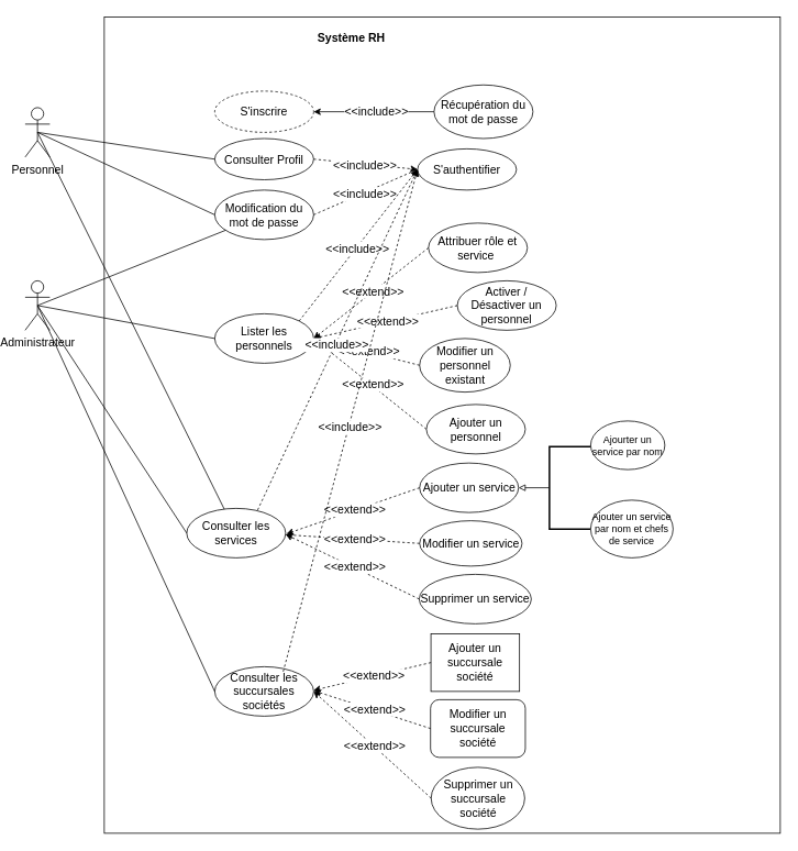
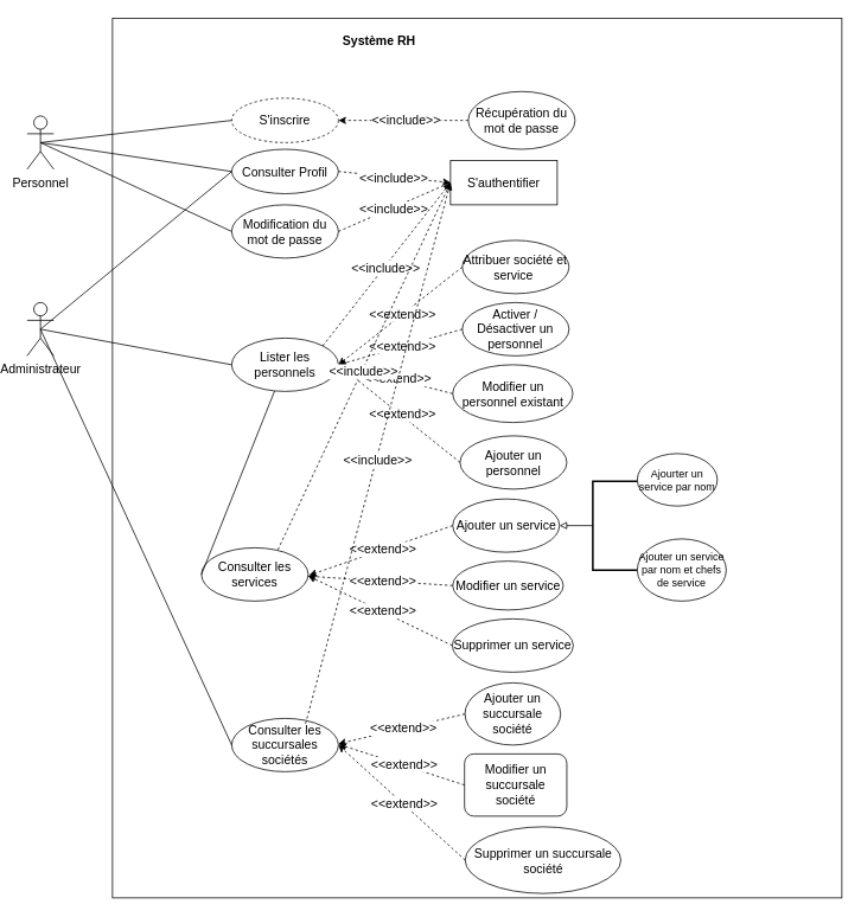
  <mxCell id="0" />
  <mxCell id="1" parent="0" />
  <mxCell id="2" value="" style="rounded=0;whiteSpace=wrap;html=1;labelBackgroundColor=none;" parent="1" vertex="1"><mxGeometry x="116" y="20" width="820" height="990" as="geometry" /></mxCell>
  <mxCell id="3" value="Personnel" style="shape=umlActor;verticalLabelPosition=bottom;verticalAlign=top;html=1;outlineConnect=0;fontSize=14;" parent="1" vertex="1"><mxGeometry x="20" y="130" width="30" height="60" as="geometry" /></mxCell>
  <mxCell id="4" value="Administrateur" style="shape=umlActor;verticalLabelPosition=bottom;verticalAlign=top;html=1;outlineConnect=0;fontSize=14;" parent="1" vertex="1"><mxGeometry x="20" y="340" width="30" height="60" as="geometry" /></mxCell>
  <mxCell id="5" value="S'inscrire" style="ellipse;whiteSpace=wrap;html=1;fontSize=14;dashed=1;" parent="1" vertex="1"><mxGeometry x="250" y="110" width="120" height="50" as="geometry" /></mxCell>
- <mxCell id="6" value="" style="endArrow=none;html=1;rounded=0;exitX=0.5;exitY=0.5;exitDx=0;exitDy=0;exitPerimeter=0;fontSize=14;" parent="1" source="3" target="37" edge="1"><mxGeometry width="50" height="50" relative="1" as="geometry"><mxPoint x="346" y="320" as="sourcePoint" /><mxPoint x="396" y="270" as="targetPoint" /></mxGeometry></mxCell>
- <mxCell id="7" value="S'authentifier" style="ellipse;whiteSpace=wrap;html=1;fontSize=14;" parent="1" vertex="1"><mxGeometry x="496" y="180" width="120" height="50" as="geometry" /></mxCell>
+ <mxCell id="6" value="" style="endArrow=none;html=1;rounded=0;exitX=0.5;exitY=0.5;exitDx=0;exitDy=0;exitPerimeter=0;entryX=0;entryY=0.5;entryDx=0;entryDy=0;fontSize=14;" parent="1" source="3" target="5" edge="1"><mxGeometry width="50" height="50" relative="1" as="geometry"><mxPoint x="346" y="320" as="sourcePoint" /><mxPoint x="396" y="270" as="targetPoint" /></mxGeometry></mxCell>
+ <mxCell id="7" value="S'authentifier" style="whiteSpace=wrap;html=1;fontSize=14;rounded=0;" parent="1" vertex="1"><mxGeometry x="496" y="180" width="120" height="50" as="geometry" /></mxCell>
  <mxCell id="8" value="Récupération du mot de passe" style="ellipse;whiteSpace=wrap;html=1;fontSize=14;" parent="1" vertex="1"><mxGeometry x="516" y="102.5" width="120" height="65" as="geometry" /></mxCell>
  <mxCell id="9" value="Modification du mot de passe" style="ellipse;whiteSpace=wrap;html=1;fontSize=14;" parent="1" vertex="1"><mxGeometry x="250" y="230" width="120" height="60" as="geometry" /></mxCell>
  <mxCell id="10" value="Consulter Profil" style="ellipse;whiteSpace=wrap;html=1;fontSize=14;" parent="1" vertex="1"><mxGeometry x="250" y="167.5" width="120" height="50" as="geometry" /></mxCell>
  <mxCell id="11" value="" style="endArrow=none;html=1;rounded=0;exitX=0.5;exitY=0.5;exitDx=0;exitDy=0;exitPerimeter=0;entryX=0;entryY=0.5;entryDx=0;entryDy=0;fontSize=14;" parent="1" source="3" target="10" edge="1"><mxGeometry width="50" height="50" relative="1" as="geometry"><mxPoint x="346" y="400" as="sourcePoint" /><mxPoint x="396" y="350" as="targetPoint" /></mxGeometry></mxCell>
- <mxCell id="12" value="" style="endArrow=classic;dashed=0;html=1;rounded=0;exitX=0;exitY=0.5;exitDx=0;exitDy=0;endFill=1;entryX=1;entryY=0.5;entryDx=0;entryDy=0;fontSize=14;" parent="1" source="8" target="5" edge="1"><mxGeometry width="50" height="50" relative="1" as="geometry"><mxPoint x="391" y="160" as="sourcePoint" /><mxPoint x="441" y="110" as="targetPoint" /></mxGeometry></mxCell>
+ <mxCell id="12" value="" style="endArrow=classic;dashed=1;html=1;rounded=0;exitX=0;exitY=0.5;exitDx=0;exitDy=0;endFill=1;entryX=1;entryY=0.5;entryDx=0;entryDy=0;fontSize=14;" parent="1" source="8" target="5" edge="1"><mxGeometry width="50" height="50" relative="1" as="geometry"><mxPoint x="391" y="160" as="sourcePoint" /><mxPoint x="441" y="110" as="targetPoint" /></mxGeometry></mxCell>
  <mxCell id="13" value="&amp;lt;&amp;lt;include&amp;gt;&amp;gt;" style="edgeLabel;html=1;align=center;verticalAlign=middle;resizable=0;points=[];fontSize=14;" parent="12" vertex="1" connectable="0"><mxGeometry x="-0.027" y="-1" relative="1" as="geometry"><mxPoint as="offset" /></mxGeometry></mxCell>
  <mxCell id="14" value="" style="endArrow=none;html=1;rounded=0;exitX=0.5;exitY=0.5;exitDx=0;exitDy=0;exitPerimeter=0;entryX=0;entryY=0.5;entryDx=0;entryDy=0;fontSize=14;" parent="1" source="3" target="9" edge="1"><mxGeometry width="50" height="50" relative="1" as="geometry"><mxPoint x="346" y="470" as="sourcePoint" /><mxPoint x="396" y="420" as="targetPoint" /></mxGeometry></mxCell>
  <mxCell id="15" value="" style="endArrow=classic;dashed=1;html=1;rounded=0;exitX=1;exitY=0.5;exitDx=0;exitDy=0;endFill=1;entryX=0;entryY=0.5;entryDx=0;entryDy=0;fontSize=14;" parent="1" source="10" target="7" edge="1"><mxGeometry width="50" height="50" relative="1" as="geometry"><mxPoint x="522" y="250" as="sourcePoint" /><mxPoint x="416" y="250" as="targetPoint" /></mxGeometry></mxCell>
  <mxCell id="16" value="&amp;lt;&amp;lt;include&amp;gt;&amp;gt;" style="edgeLabel;html=1;align=center;verticalAlign=middle;resizable=0;points=[];fontSize=14;" parent="15" vertex="1" connectable="0"><mxGeometry x="-0.027" y="-1" relative="1" as="geometry"><mxPoint as="offset" /></mxGeometry></mxCell>
  <mxCell id="17" value="" style="endArrow=open;dashed=1;html=1;rounded=0;exitX=1;exitY=0.5;exitDx=0;exitDy=0;endFill=1;entryX=0;entryY=0.5;entryDx=0;entryDy=0;fontSize=14;" parent="1" source="9" target="7" edge="1"><mxGeometry width="50" height="50" relative="1" as="geometry"><mxPoint x="376" y="298" as="sourcePoint" /><mxPoint x="482" y="308" as="targetPoint" /></mxGeometry></mxCell>
  <mxCell id="18" value="&amp;lt;&amp;lt;include&amp;gt;&amp;gt;" style="edgeLabel;html=1;align=center;verticalAlign=middle;resizable=0;points=[];fontSize=14;" parent="17" vertex="1" connectable="0"><mxGeometry x="-0.027" y="-1" relative="1" as="geometry"><mxPoint as="offset" /></mxGeometry></mxCell>
  <mxCell id="19" value="Lister les personnels" style="ellipse;whiteSpace=wrap;html=1;fontSize=14;" parent="1" vertex="1"><mxGeometry x="250" y="380" width="120" height="60" as="geometry" /></mxCell>
  <mxCell id="20" value="" style="endArrow=classic;dashed=1;html=1;rounded=0;exitX=0;exitY=0.5;exitDx=0;exitDy=0;endFill=1;entryX=1;entryY=0.5;entryDx=0;entryDy=0;fontSize=14;" parent="1" source="24" target="19" edge="1"><mxGeometry width="50" height="50" relative="1" as="geometry"><mxPoint x="396" y="820" as="sourcePoint" /><mxPoint x="502" y="730" as="targetPoint" /></mxGeometry></mxCell>
  <mxCell id="21" value="&amp;lt;&amp;lt;extend&amp;gt;&amp;gt;" style="edgeLabel;html=1;align=center;verticalAlign=middle;resizable=0;points=[];fontSize=14;" parent="20" vertex="1" connectable="0"><mxGeometry x="-0.027" y="-1" relative="1" as="geometry"><mxPoint as="offset" /></mxGeometry></mxCell>
- <mxCell id="22" value="Activer / Désactiver un personnel" style="ellipse;whiteSpace=wrap;html=1;fontSize=14;" parent="1" vertex="1"><mxGeometry x="544.25" y="340" width="120" height="60" as="geometry" /></mxCell>
- <mxCell id="23" value="Modifier un personnel existant" style="ellipse;whiteSpace=wrap;html=1;fontSize=14;" parent="1" vertex="1"><mxGeometry x="498.5" y="410" width="110" height="65" as="geometry" /></mxCell>
+ <mxCell id="22" value="Activer / Désactiver un personnel" style="ellipse;whiteSpace=wrap;html=1;fontSize=14;" parent="1" vertex="1"><mxGeometry x="509.25" y="340" width="120" height="60" as="geometry" /></mxCell>
+ <mxCell id="23" value="Modifier un personnel existant" style="ellipse;whiteSpace=wrap;html=1;fontSize=14;" parent="1" vertex="1"><mxGeometry x="498.5" y="410" width="135" height="65" as="geometry" /></mxCell>
  <mxCell id="24" value="Ajouter un personnel" style="ellipse;whiteSpace=wrap;html=1;fontSize=14;" parent="1" vertex="1"><mxGeometry x="506.75" y="490" width="120" height="60" as="geometry" /></mxCell>
- <mxCell id="25" value="Attribuer rôle et service&amp;nbsp;" style="ellipse;whiteSpace=wrap;html=1;fontSize=14;" parent="1" vertex="1"><mxGeometry x="509.25" y="270" width="120" height="60" as="geometry" /></mxCell>
+ <mxCell id="25" value="Attribuer société et service&amp;nbsp;" style="ellipse;whiteSpace=wrap;html=1;fontSize=14;" parent="1" vertex="1"><mxGeometry x="509.25" y="270" width="120" height="60" as="geometry" /></mxCell>
  <mxCell id="26" value="" style="endArrow=classic;dashed=1;html=1;rounded=0;exitX=0;exitY=0.5;exitDx=0;exitDy=0;endFill=1;entryX=1;entryY=0.5;entryDx=0;entryDy=0;fontSize=14;" parent="1" source="23" target="19" edge="1"><mxGeometry width="50" height="50" relative="1" as="geometry"><mxPoint x="572" y="850" as="sourcePoint" /><mxPoint x="416" y="800" as="targetPoint" /></mxGeometry></mxCell>
  <mxCell id="27" value="&amp;lt;&amp;lt;extend&amp;gt;&amp;gt;" style="edgeLabel;html=1;align=center;verticalAlign=middle;resizable=0;points=[];fontSize=14;" parent="26" vertex="1" connectable="0"><mxGeometry x="-0.027" y="-1" relative="1" as="geometry"><mxPoint as="offset" /></mxGeometry></mxCell>
  <mxCell id="28" value="" style="endArrow=classic;dashed=1;html=1;rounded=0;exitX=0;exitY=0.5;exitDx=0;exitDy=0;endFill=1;entryX=1;entryY=0.5;entryDx=0;entryDy=0;fontSize=14;" parent="1" source="22" target="19" edge="1"><mxGeometry width="50" height="50" relative="1" as="geometry"><mxPoint x="632" y="750" as="sourcePoint" /><mxPoint x="476" y="700" as="targetPoint" /></mxGeometry></mxCell>
  <mxCell id="29" value="&amp;lt;&amp;lt;extend&amp;gt;&amp;gt;" style="edgeLabel;html=1;align=center;verticalAlign=middle;resizable=0;points=[];fontSize=14;" parent="28" vertex="1" connectable="0"><mxGeometry x="-0.027" y="-1" relative="1" as="geometry"><mxPoint as="offset" /></mxGeometry></mxCell>
  <mxCell id="30" value="" style="endArrow=classic;dashed=1;html=1;rounded=0;exitX=0;exitY=0.5;exitDx=0;exitDy=0;endFill=1;entryX=1;entryY=0.5;entryDx=0;entryDy=0;fontSize=14;" parent="1" source="25" target="19" edge="1"><mxGeometry width="50" height="50" relative="1" as="geometry"><mxPoint x="512" y="595" as="sourcePoint" /><mxPoint x="356" y="725" as="targetPoint" /></mxGeometry></mxCell>
  <mxCell id="31" value="&amp;lt;&amp;lt;extend&amp;gt;&amp;gt;" style="edgeLabel;html=1;align=center;verticalAlign=middle;resizable=0;points=[];fontSize=14;" parent="30" vertex="1" connectable="0"><mxGeometry x="-0.027" y="-1" relative="1" as="geometry"><mxPoint as="offset" /></mxGeometry></mxCell>
  <mxCell id="32" value="" style="endArrow=none;html=1;rounded=0;entryX=0.5;entryY=0.5;entryDx=0;entryDy=0;entryPerimeter=0;exitX=0;exitY=0.5;exitDx=0;exitDy=0;fontSize=14;" parent="1" source="19" target="4" edge="1"><mxGeometry width="50" height="50" relative="1" as="geometry"><mxPoint x="156" y="670" as="sourcePoint" /><mxPoint x="206" y="620" as="targetPoint" /></mxGeometry></mxCell>
- <mxCell id="33" value="" style="endArrow=none;html=1;rounded=0;exitX=0.5;exitY=0.5;exitDx=0;exitDy=0;exitPerimeter=0;fontSize=14;" parent="1" source="4" target="9" edge="1"><mxGeometry width="50" height="50" relative="1" as="geometry"><mxPoint x="56" y="530" as="sourcePoint" /><mxPoint x="106" y="480" as="targetPoint" /></mxGeometry></mxCell>
+ <mxCell id="33" value="" style="endArrow=none;html=1;rounded=0;exitX=0.5;exitY=0.5;exitDx=0;exitDy=0;exitPerimeter=0;entryX=0;entryY=0.5;entryDx=0;entryDy=0;fontSize=14;" parent="1" source="4" target="10" edge="1"><mxGeometry width="50" height="50" relative="1" as="geometry"><mxPoint x="56" y="530" as="sourcePoint" /><mxPoint x="106" y="480" as="targetPoint" /></mxGeometry></mxCell>
  <mxCell id="34" value="" style="endArrow=classic;dashed=1;html=1;rounded=0;exitX=1;exitY=0;exitDx=0;exitDy=0;endFill=1;fontSize=14;entryX=0;entryY=0.5;entryDx=0;entryDy=0;" parent="1" source="19" target="7" edge="1"><mxGeometry width="50" height="50" relative="1" as="geometry"><mxPoint x="446" y="580" as="sourcePoint" /><mxPoint x="536" y="250" as="targetPoint" /></mxGeometry></mxCell>
  <mxCell id="35" value="&amp;lt;&amp;lt;include&amp;gt;&amp;gt;" style="edgeLabel;html=1;align=center;verticalAlign=middle;resizable=0;points=[];fontSize=14;" parent="34" vertex="1" connectable="0"><mxGeometry x="-0.027" y="-1" relative="1" as="geometry"><mxPoint as="offset" /></mxGeometry></mxCell>
  <mxCell id="36" value="&lt;b&gt;&lt;font&gt;Système RH&lt;/font&gt;&lt;/b&gt;" style="rounded=0;whiteSpace=wrap;html=1;dashed=1;dashPattern=1 4;strokeColor=#FFFFFF;shadow=0;strokeWidth=4;fontSize=14;" parent="1" vertex="1"><mxGeometry x="356" y="30" width="120" height="30" as="geometry" /></mxCell>
  <mxCell id="37" value="Consulter les services" style="ellipse;whiteSpace=wrap;html=1;fontSize=14;" parent="1" vertex="1"><mxGeometry x="216" y="616" width="120" height="60" as="geometry" /></mxCell>
  <mxCell id="38" value="Consulter les succursales sociétés" style="ellipse;whiteSpace=wrap;html=1;fontSize=14;" parent="1" vertex="1"><mxGeometry x="250" y="808" width="120" height="60" as="geometry" /></mxCell>
  <mxCell id="39" value="" style="endArrow=classic;dashed=1;html=1;rounded=0;exitX=0;exitY=0.5;exitDx=0;exitDy=0;endFill=1;entryX=1;entryY=0.526;entryDx=0;entryDy=0;fontSize=14;entryPerimeter=0;" parent="1" source="43" target="37" edge="1"><mxGeometry width="50" height="50" relative="1" as="geometry"><mxPoint x="396" y="1045" as="sourcePoint" /><mxPoint x="370" y="635" as="targetPoint" /></mxGeometry></mxCell>
  <mxCell id="40" value="&amp;lt;&amp;lt;extend&amp;gt;&amp;gt;" style="edgeLabel;html=1;align=center;verticalAlign=middle;resizable=0;points=[];fontSize=14;" parent="39" vertex="1" connectable="0"><mxGeometry x="-0.027" y="-1" relative="1" as="geometry"><mxPoint as="offset" /></mxGeometry></mxCell>
  <mxCell id="41" value="Ajouter un service" style="ellipse;whiteSpace=wrap;html=1;fontSize=14;" parent="1" vertex="1"><mxGeometry x="498.5" y="561" width="120" height="60" as="geometry" /></mxCell>
  <mxCell id="42" value="Modifier un service" style="ellipse;whiteSpace=wrap;html=1;fontSize=14;" parent="1" vertex="1"><mxGeometry x="498.5" y="631" width="124.25" height="55" as="geometry" /></mxCell>
  <mxCell id="43" value="Supprimer un service" style="ellipse;whiteSpace=wrap;html=1;fontSize=14;" parent="1" vertex="1"><mxGeometry x="498" y="696" width="136" height="60" as="geometry" /></mxCell>
  <mxCell id="44" value="" style="endArrow=classic;dashed=1;html=1;rounded=0;exitX=0;exitY=0.5;exitDx=0;exitDy=0;endFill=1;entryX=0.999;entryY=0.533;entryDx=0;entryDy=0;fontSize=14;entryPerimeter=0;" parent="1" source="42" target="37" edge="1"><mxGeometry width="50" height="50" relative="1" as="geometry"><mxPoint x="572" y="1075" as="sourcePoint" /><mxPoint x="370" y="635" as="targetPoint" /></mxGeometry></mxCell>
  <mxCell id="45" value="&amp;lt;&amp;lt;extend&amp;gt;&amp;gt;" style="edgeLabel;html=1;align=center;verticalAlign=middle;resizable=0;points=[];fontSize=14;" parent="44" vertex="1" connectable="0"><mxGeometry x="-0.027" y="-1" relative="1" as="geometry"><mxPoint as="offset" /></mxGeometry></mxCell>
  <mxCell id="46" value="" style="endArrow=classic;dashed=1;html=1;rounded=0;exitX=0;exitY=0.5;exitDx=0;exitDy=0;endFill=1;fontSize=14;entryX=1.009;entryY=0.514;entryDx=0;entryDy=0;entryPerimeter=0;" parent="1" source="41" target="37" edge="1"><mxGeometry width="50" height="50" relative="1" as="geometry"><mxPoint x="632" y="975" as="sourcePoint" /><mxPoint x="366" y="630" as="targetPoint" /></mxGeometry></mxCell>
  <mxCell id="47" value="&amp;lt;&amp;lt;extend&amp;gt;&amp;gt;" style="edgeLabel;html=1;align=center;verticalAlign=middle;resizable=0;points=[];fontSize=14;" parent="46" vertex="1" connectable="0"><mxGeometry x="-0.027" y="-1" relative="1" as="geometry"><mxPoint as="offset" /></mxGeometry></mxCell>
  <mxCell id="48" value="" style="endArrow=classic;dashed=1;html=1;rounded=0;exitX=0;exitY=0.5;exitDx=0;exitDy=0;endFill=1;entryX=1;entryY=0.5;entryDx=0;entryDy=0;fontSize=14;" parent="1" source="52" target="38" edge="1"><mxGeometry width="50" height="50" relative="1" as="geometry"><mxPoint x="398.5" y="1290" as="sourcePoint" /><mxPoint x="372.5" y="880" as="targetPoint" /></mxGeometry></mxCell>
  <mxCell id="49" value="&amp;lt;&amp;lt;extend&amp;gt;&amp;gt;" style="edgeLabel;html=1;align=center;verticalAlign=middle;resizable=0;points=[];fontSize=14;" parent="48" vertex="1" connectable="0"><mxGeometry x="-0.027" y="-1" relative="1" as="geometry"><mxPoint as="offset" /></mxGeometry></mxCell>
- <mxCell id="50" value="Ajouter un succursale société" style="whiteSpace=wrap;html=1;fontSize=14;rounded=0;" parent="1" vertex="1"><mxGeometry x="512.25" y="768" width="107.5" height="70" as="geometry" /></mxCell>
+ <mxCell id="50" value="Ajouter un succursale société" style="ellipse;whiteSpace=wrap;html=1;fontSize=14;" parent="1" vertex="1"><mxGeometry x="512.25" y="768" width="107.5" height="70" as="geometry" /></mxCell>
  <mxCell id="51" value="Modifier un succursale société" style="whiteSpace=wrap;html=1;fontSize=14;rounded=1;" parent="1" vertex="1"><mxGeometry x="511.75" y="848" width="115" height="70" as="geometry" /></mxCell>
- <mxCell id="52" value="Supprimer un succursale société" style="ellipse;whiteSpace=wrap;html=1;fontSize=14;" parent="1" vertex="1"><mxGeometry x="512.5" y="930" width="113.5" height="75" as="geometry" /></mxCell>
+ <mxCell id="52" value="Supprimer un succursale société" style="ellipse;whiteSpace=wrap;html=1;fontSize=14;" parent="1" vertex="1"><mxGeometry x="512.5" y="930" width="175" height="75" as="geometry" /></mxCell>
  <mxCell id="53" value="" style="endArrow=classic;dashed=1;html=1;rounded=0;exitX=0;exitY=0.5;exitDx=0;exitDy=0;endFill=1;entryX=1.004;entryY=0.487;entryDx=0;entryDy=0;fontSize=14;entryPerimeter=0;" parent="1" source="51" target="38" edge="1"><mxGeometry width="50" height="50" relative="1" as="geometry"><mxPoint x="574.5" y="1320" as="sourcePoint" /><mxPoint x="372.5" y="880" as="targetPoint" /></mxGeometry></mxCell>
  <mxCell id="54" value="&amp;lt;&amp;lt;extend&amp;gt;&amp;gt;" style="edgeLabel;html=1;align=center;verticalAlign=middle;resizable=0;points=[];fontSize=14;" parent="53" vertex="1" connectable="0"><mxGeometry x="-0.027" y="-1" relative="1" as="geometry"><mxPoint as="offset" /></mxGeometry></mxCell>
  <mxCell id="55" value="" style="endArrow=classic;dashed=1;html=1;rounded=0;exitX=0;exitY=0.5;exitDx=0;exitDy=0;endFill=1;entryX=0.999;entryY=0.477;entryDx=0;entryDy=0;fontSize=14;entryPerimeter=0;" parent="1" source="50" target="38" edge="1"><mxGeometry width="50" height="50" relative="1" as="geometry"><mxPoint x="634.5" y="1220" as="sourcePoint" /><mxPoint x="372.5" y="880" as="targetPoint" /></mxGeometry></mxCell>
  <mxCell id="56" value="&amp;lt;&amp;lt;extend&amp;gt;&amp;gt;" style="edgeLabel;html=1;align=center;verticalAlign=middle;resizable=0;points=[];fontSize=14;" parent="55" vertex="1" connectable="0"><mxGeometry x="-0.027" y="-1" relative="1" as="geometry"><mxPoint as="offset" /></mxGeometry></mxCell>
  <mxCell id="57" value="" style="endArrow=none;html=1;rounded=0;entryX=0.5;entryY=0.5;entryDx=0;entryDy=0;entryPerimeter=0;exitX=0;exitY=0.5;exitDx=0;exitDy=0;fontSize=14;" parent="1" source="38" target="4" edge="1"><mxGeometry width="50" height="50" relative="1" as="geometry"><mxPoint x="291" y="410" as="sourcePoint" /><mxPoint x="76" y="370" as="targetPoint" /></mxGeometry></mxCell>
- <mxCell id="58" value="" style="endArrow=none;html=1;rounded=0;entryX=0.5;entryY=0.5;entryDx=0;entryDy=0;entryPerimeter=0;exitX=0;exitY=0.5;exitDx=0;exitDy=0;fontSize=14;" parent="1" source="37" target="4" edge="1"><mxGeometry width="50" height="50" relative="1" as="geometry"><mxPoint x="511" y="1240" as="sourcePoint" /><mxPoint x="296" y="720" as="targetPoint" /></mxGeometry></mxCell>
+ <mxCell id="58" value="" style="endArrow=none;html=1;rounded=0;exitX=0;exitY=0.5;exitDx=0;exitDy=0;fontSize=14;" parent="1" source="37" target="19" edge="1"><mxGeometry width="50" height="50" relative="1" as="geometry"><mxPoint x="511" y="1240" as="sourcePoint" /><mxPoint x="296" y="720" as="targetPoint" /></mxGeometry></mxCell>
  <mxCell id="59" value="" style="endArrow=classic;dashed=1;html=1;rounded=0;exitX=0.717;exitY=0.033;exitDx=0;exitDy=0;endFill=1;fontSize=14;exitPerimeter=0;entryX=0;entryY=0.5;entryDx=0;entryDy=0;" parent="1" source="37" target="7" edge="1"><mxGeometry width="50" height="50" relative="1" as="geometry"><mxPoint x="386" y="406.5" as="sourcePoint" /><mxPoint x="570" y="267.5" as="targetPoint" /></mxGeometry></mxCell>
  <mxCell id="60" value="&amp;lt;&amp;lt;include&amp;gt;&amp;gt;" style="edgeLabel;html=1;align=center;verticalAlign=middle;resizable=0;points=[];fontSize=14;" parent="59" vertex="1" connectable="0"><mxGeometry x="-0.027" y="-1" relative="1" as="geometry"><mxPoint as="offset" /></mxGeometry></mxCell>
  <mxCell id="61" value="" style="endArrow=classic;dashed=1;html=1;rounded=0;exitX=0.692;exitY=0.1;exitDx=0;exitDy=0;endFill=1;fontSize=14;exitPerimeter=0;entryX=0;entryY=0.5;entryDx=0;entryDy=0;" parent="1" source="38" target="7" edge="1"><mxGeometry width="50" height="50" relative="1" as="geometry"><mxPoint x="305" y="724.5" as="sourcePoint" /><mxPoint x="510" y="365.5" as="targetPoint" /></mxGeometry></mxCell>
  <mxCell id="62" value="&amp;lt;&amp;lt;include&amp;gt;&amp;gt;" style="edgeLabel;html=1;align=center;verticalAlign=middle;resizable=0;points=[];fontSize=14;" parent="61" vertex="1" connectable="0"><mxGeometry x="-0.027" y="-1" relative="1" as="geometry"><mxPoint as="offset" /></mxGeometry></mxCell>
  <mxCell id="63" value="" style="strokeWidth=2;html=1;shape=mxgraph.flowchart.annotation_1;align=left;pointerEvents=1;" vertex="1" parent="1"><mxGeometry x="656" y="541" width="50" height="100" as="geometry" /></mxCell>
  <mxCell id="64" value="" style="endArrow=block;html=1;rounded=0;entryX=1;entryY=0.5;entryDx=0;entryDy=0;exitX=0;exitY=0.5;exitDx=0;exitDy=0;endFill=0;exitPerimeter=0;" edge="1" parent="1" source="63" target="41"><mxGeometry width="50" height="50" relative="1" as="geometry"><mxPoint x="556" y="630" as="sourcePoint" /><mxPoint x="606" y="580" as="targetPoint" /></mxGeometry></mxCell>
  <mxCell id="65" value="Ajourter un service par nom" style="ellipse;whiteSpace=wrap;html=1;" vertex="1" parent="1"><mxGeometry x="706" y="510" width="90" height="59" as="geometry" /></mxCell>
  <mxCell id="66" value="Ajouter un service par nom et chefs de service" style="ellipse;whiteSpace=wrap;html=1;" vertex="1" parent="1"><mxGeometry x="706" y="606" width="100" height="70" as="geometry" /></mxCell>
